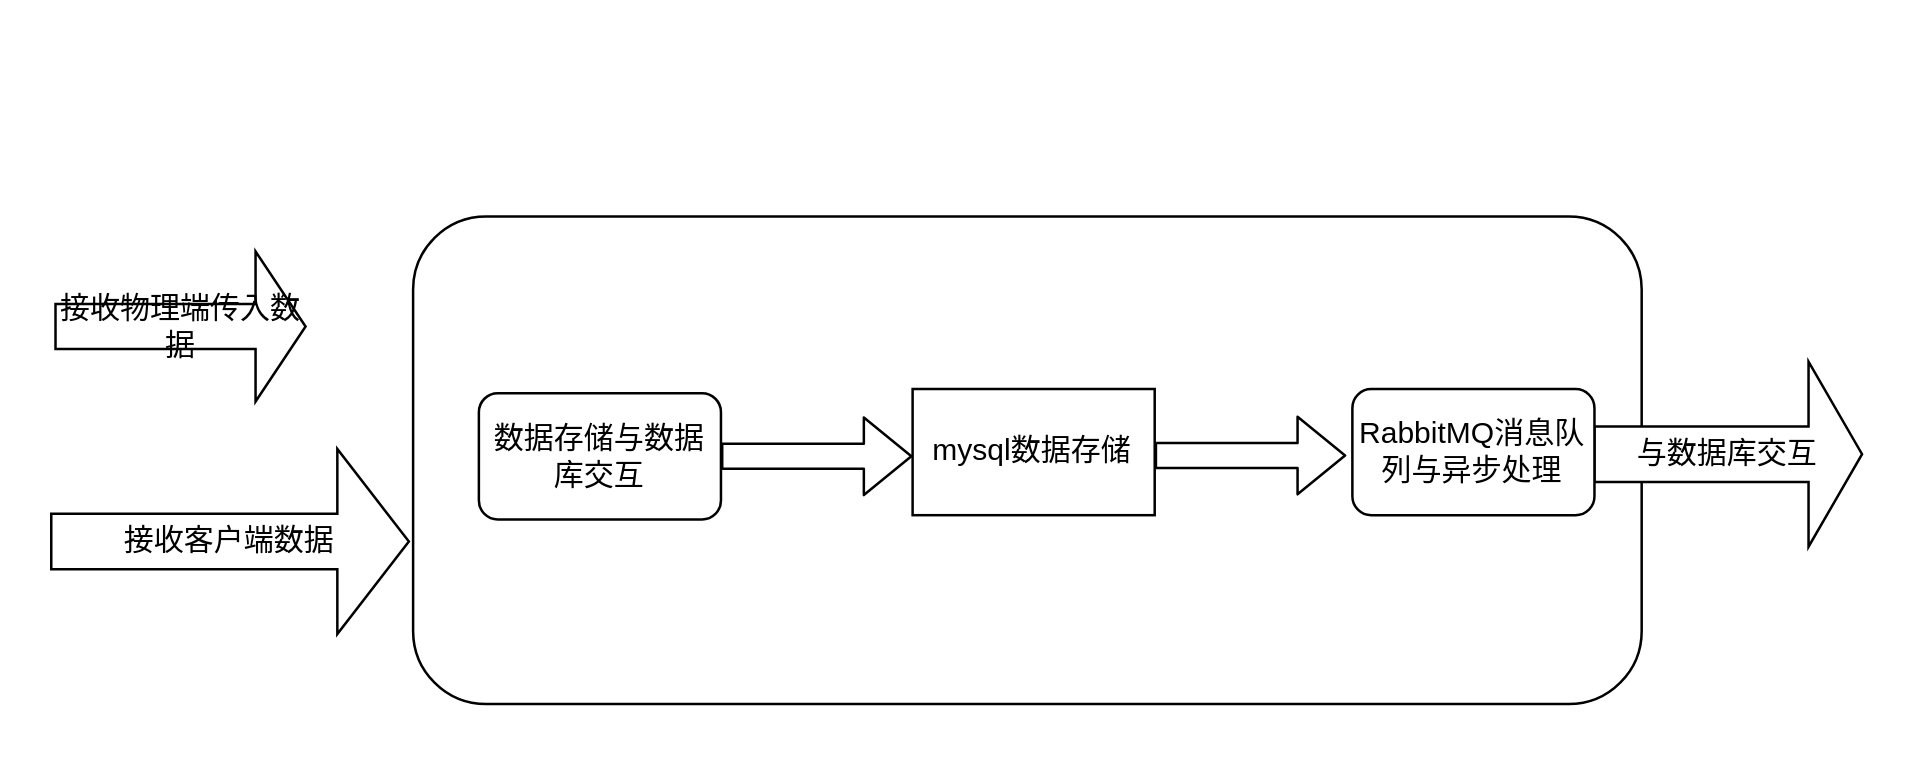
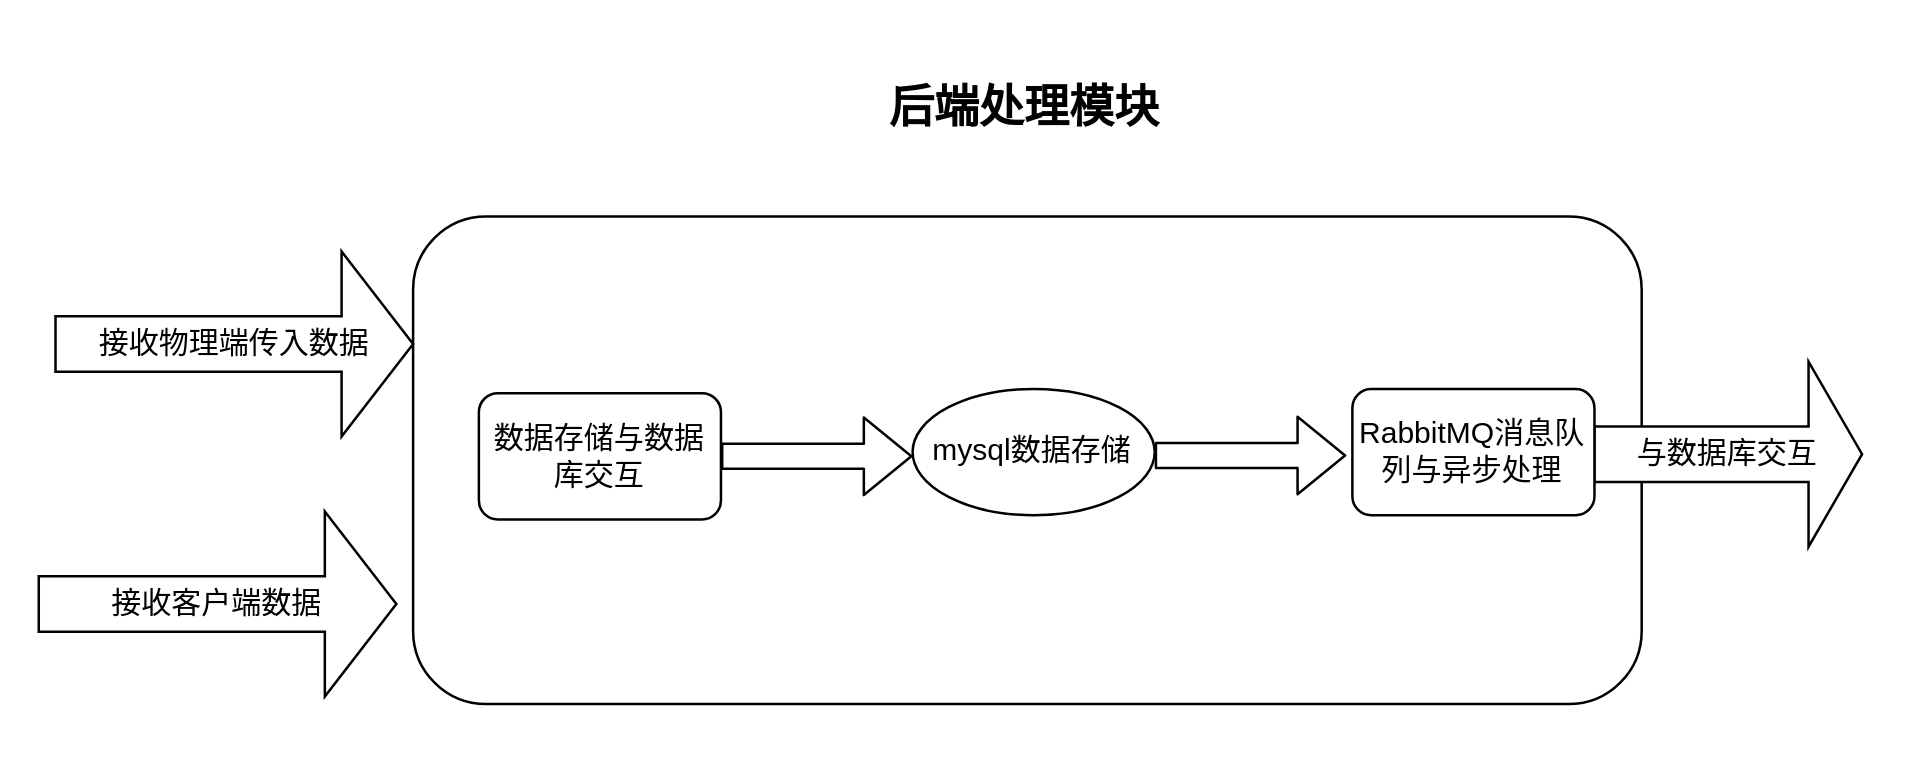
  <mxCell id="0" />
  <mxCell id="1" parent="0" />
  <mxCell id="2" value="" style="rounded=1;whiteSpace=wrap;html=1;fillColor=default;" parent="1" vertex="1"><mxGeometry x="164.7" y="86" width="491.3" height="195" as="geometry" /></mxCell>
- <mxCell id="3" value="接收物理端传入数据" style="shape=singleArrow;whiteSpace=wrap;html=1;" parent="1" vertex="1"><mxGeometry x="21.7" y="100" width="100" height="60" as="geometry" /></mxCell>
+ <mxCell id="3" value="接收物理端传入数据" style="shape=singleArrow;whiteSpace=wrap;html=1;" parent="1" vertex="1"><mxGeometry x="21.7" y="100" width="143" height="74" as="geometry" /></mxCell>
+ <mxCell id="4" value="&lt;font style=&quot;font-size: 18px;&quot;&gt;&lt;b&gt;后端处理模块&lt;/b&gt;&lt;/font&gt;" style="text;strokeColor=none;align=center;fillColor=none;html=1;verticalAlign=middle;whiteSpace=wrap;rounded=0;" parent="1" vertex="1"><mxGeometry x="353.332" y="20.455" width="112.621" height="45.409" as="geometry" /></mxCell>
  <mxCell id="5" value="与数据库交互" style="shape=singleArrow;whiteSpace=wrap;html=1;" vertex="1" parent="1"><mxGeometry x="637.12" y="144.07" width="107.01" height="74" as="geometry" /></mxCell>
- <mxCell id="6" value="接收客户端数据" style="shape=singleArrow;whiteSpace=wrap;html=1;" vertex="1" parent="1"><mxGeometry x="20" y="179" width="143" height="74" as="geometry" /></mxCell>
+ <mxCell id="6" value="接收客户端数据" style="shape=singleArrow;whiteSpace=wrap;html=1;" vertex="1" parent="1"><mxGeometry x="15" y="204" width="143" height="74" as="geometry" /></mxCell>
  <mxCell id="7" value="" style="group" vertex="1" connectable="0" parent="1"><mxGeometry x="191" y="155" width="446.12" height="52.14" as="geometry" /></mxCell>
  <mxCell id="8" value="" style="edgeStyle=none;shape=flexArrow;html=1;" edge="1" parent="7" source="9"><mxGeometry relative="1" as="geometry"><mxPoint x="173.446" y="26.911" as="targetPoint" /></mxGeometry></mxCell>
  <mxCell id="9" value="数据存储与数据库交互" style="whiteSpace=wrap;html=1;rounded=1;" vertex="1" parent="7"><mxGeometry y="1.682" width="96.807" height="50.458" as="geometry" /></mxCell>
- <mxCell id="10" value="mysql数据存储" style="rounded=0;whiteSpace=wrap;html=1;" vertex="1" parent="7"><mxGeometry x="173.446" width="96.807" height="50.458" as="geometry" /></mxCell>
+ <mxCell id="10" value="mysql数据存储" style="ellipse;whiteSpace=wrap;html=1;" vertex="1" parent="7"><mxGeometry x="173.446" width="96.807" height="50.458" as="geometry" /></mxCell>
  <mxCell id="11" value="RabbitMQ消息队列与异步处理" style="whiteSpace=wrap;html=1;rounded=1;" vertex="1" parent="7"><mxGeometry x="349.313" width="96.807" height="50.458" as="geometry" /></mxCell>
  <mxCell id="12" value="" style="edgeStyle=none;shape=flexArrow;html=1;" edge="1" parent="7"><mxGeometry relative="1" as="geometry"><mxPoint x="346.893" y="26.608" as="targetPoint" /><mxPoint x="270.254" y="26.608" as="sourcePoint" /></mxGeometry></mxCell>
